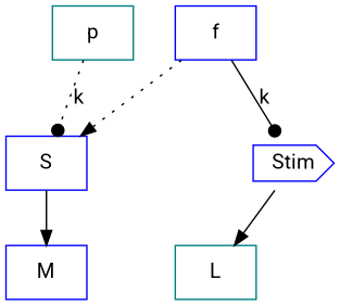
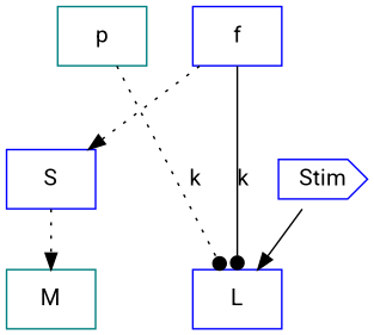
  digraph {
    fontname=Roboto
    rankdir=TB
    node [color=blue fontname=Roboto shape=box]
    edge [fontname=Roboto style=solid]
-   L [color=teal]
+   L
    f
    S
    p [color=teal]
-   M
+   M [color=teal]
    Stim [shape=cds]
-   f -> Stim [arrowhead=dot label=k]
+   f -> L [arrowhead=dot label=k]
    f -> S [style=dotted]
-   S -> M
-   p -> S [arrowhead=dot label=k style=dotted]
+   S -> M [style=dotted]
+   p -> L [arrowhead=dot label=k style=dotted]
    Stim -> L
  }
